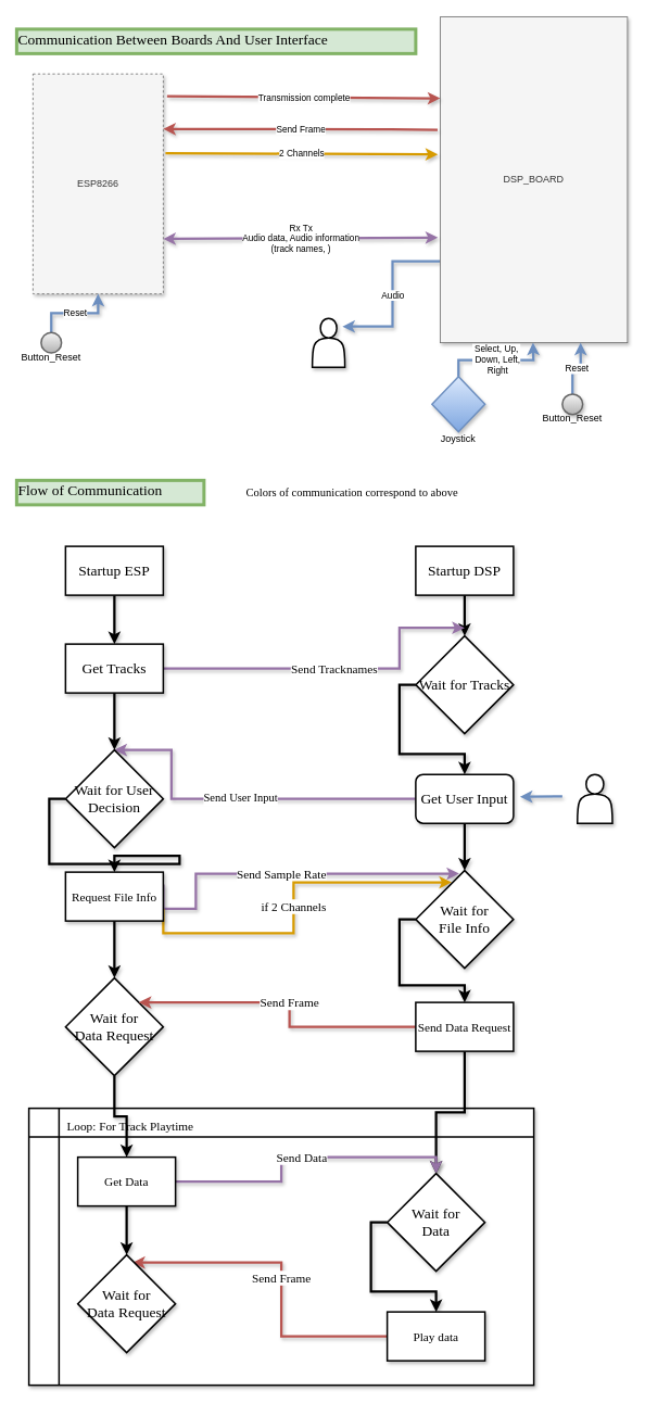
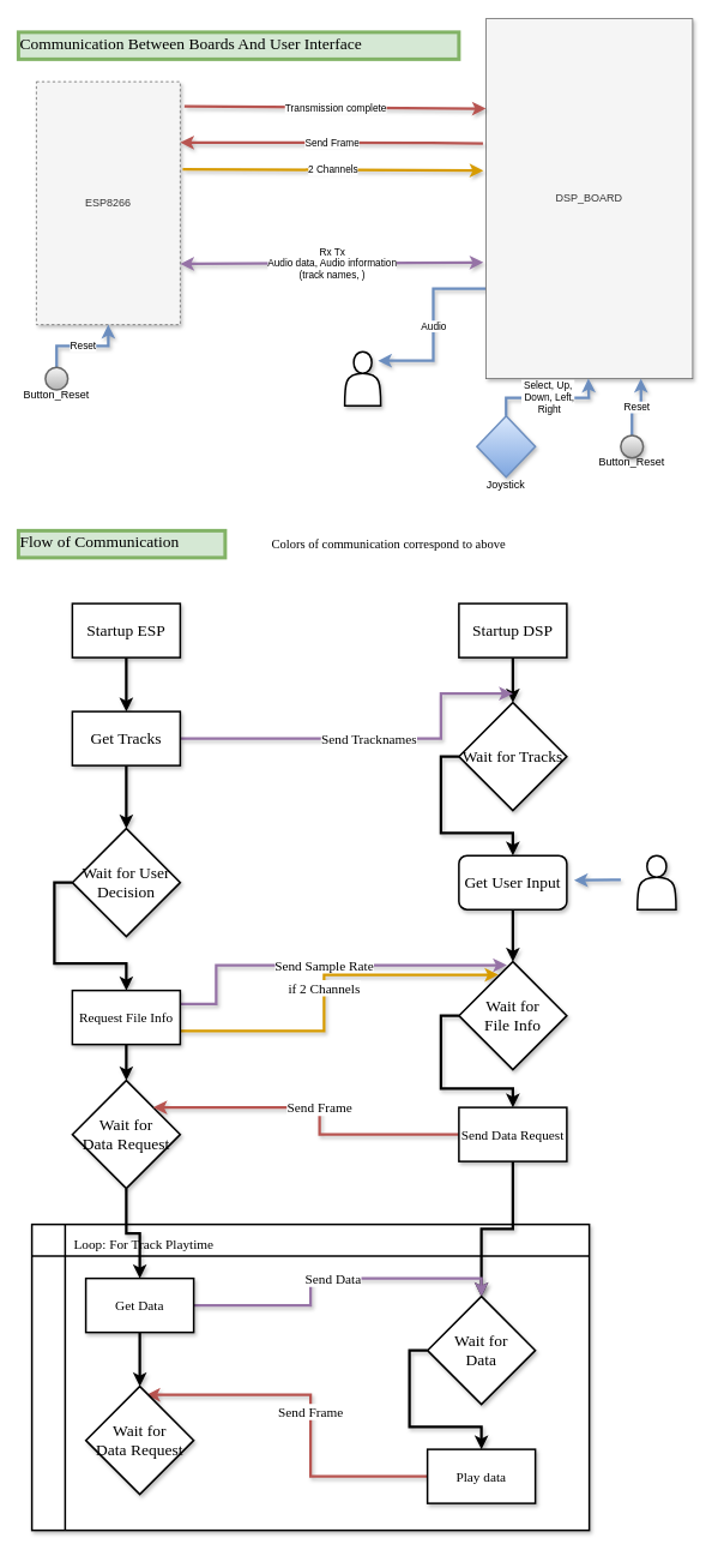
  <mxCell id="0" />
  <mxCell id="1" parent="0" />
  <mxCell id="2" value="" style="shape=internalStorage;whiteSpace=wrap;html=1;backgroundOutline=1;strokeWidth=2;fillColor=#ffffff;gradientColor=none;fontFamily=Verdana;fontSize=15;rounded=0;glass=0;shadow=1;comic=0;dx=37;dy=35;" parent="1" vertex="1"><mxGeometry x="35" y="1360" width="620" height="340" as="geometry" /></mxCell>
  <mxCell id="3" value="Audio" style="edgeStyle=orthogonalEdgeStyle;rounded=0;orthogonalLoop=1;jettySize=auto;html=1;exitX=0;exitY=0.75;exitDx=0;exitDy=0;entryX=0.925;entryY=0.167;entryDx=0;entryDy=0;entryPerimeter=0;strokeWidth=3;fillColor=#dae8fc;strokeColor=#6c8ebf;gradientColor=#7ea6e0;shadow=1;" parent="1" source="4" target="17" edge="1"><mxGeometry relative="1" as="geometry" /></mxCell>
  <mxCell id="4" value="DSP_BOARD" style="rounded=0;whiteSpace=wrap;html=1;fillColor=#f5f5f5;strokeColor=#666666;fontColor=#333333;shadow=1;" parent="1" vertex="1"><mxGeometry x="540" width="230" height="400" as="geometry" y="20" /></mxCell>
  <mxCell id="5" value="ESP8266" style="rounded=0;whiteSpace=wrap;html=1;fillColor=#f5f5f5;strokeColor=#666666;fontColor=#333333;shadow=1;dashed=1;" parent="1" vertex="1"><mxGeometry x="40" y="90" width="160" height="270" as="geometry" /></mxCell>
  <mxCell id="6" value="Rx Tx&lt;br&gt;Audio data, Audio information&lt;br&gt;(track names, )" style="endArrow=classic;startArrow=classic;html=1;entryX=-0.012;entryY=0.677;entryDx=0;entryDy=0;entryPerimeter=0;exitX=1;exitY=0.75;exitDx=0;exitDy=0;fillColor=#e1d5e7;strokeColor=#9673a6;strokeWidth=3;shadow=1;" parent="1" source="5" target="4" edge="1"><mxGeometry width="50" height="50" relative="1" as="geometry"><mxPoint x="40" y="510" as="sourcePoint" /><mxPoint x="90" y="460" as="targetPoint" /></mxGeometry></mxCell>
  <mxCell id="7" value="Transmission complete" style="endArrow=classic;html=1;strokeWidth=3;exitX=1.029;exitY=0.101;exitDx=0;exitDy=0;exitPerimeter=0;fillColor=#f8cecc;strokeColor=#b85450;shadow=1;" parent="1" source="5" edge="1"><mxGeometry width="50" height="50" relative="1" as="geometry"><mxPoint x="40" y="490" as="sourcePoint" /><mxPoint x="540" y="120" as="targetPoint" /></mxGeometry></mxCell>
  <mxCell id="8" value="Send Frame" style="endArrow=classic;html=1;strokeWidth=3;entryX=1;entryY=0.25;entryDx=0;entryDy=0;exitX=-0.014;exitY=0.347;exitDx=0;exitDy=0;exitPerimeter=0;fillColor=#f8cecc;strokeColor=#b85450;shadow=1;" parent="1" source="4" target="5" edge="1"><mxGeometry width="50" height="50" relative="1" as="geometry"><mxPoint x="40" y="490" as="sourcePoint" /><mxPoint x="90" y="440" as="targetPoint" /><Array as="points"><mxPoint x="470" y="158" /></Array></mxGeometry></mxCell>
  <mxCell id="9" value="2 Channels" style="endArrow=classic;html=1;strokeWidth=3;entryX=-0.012;entryY=0.422;entryDx=0;entryDy=0;entryPerimeter=0;exitX=1.017;exitY=0.36;exitDx=0;exitDy=0;exitPerimeter=0;fillColor=#ffe6cc;strokeColor=#d79b00;shadow=1;" parent="1" source="5" target="4" edge="1"><mxGeometry width="50" height="50" relative="1" as="geometry"><mxPoint x="40" y="490" as="sourcePoint" /><mxPoint x="90" y="440" as="targetPoint" /></mxGeometry></mxCell>
  <mxCell id="10" value="&lt;font style=&quot;font-size: 18px&quot; face=&quot;Verdana&quot;&gt;Communication Between Boards And User Interface&lt;/font&gt;" style="text;html=1;resizable=0;points=[];autosize=1;align=left;verticalAlign=top;spacingTop=-4;fillColor=#d5e8d4;strokeColor=#82b366;strokeWidth=4;perimeterSpacing=0;" parent="1" vertex="1"><mxGeometry x="20" y="35" width="490" height="30" as="geometry" /></mxCell>
  <mxCell id="11" value="Reset" style="edgeStyle=orthogonalEdgeStyle;rounded=0;orthogonalLoop=1;jettySize=auto;html=1;exitX=0.5;exitY=0;exitDx=0;exitDy=0;strokeWidth=3;fillColor=#dae8fc;strokeColor=#6c8ebf;shadow=1;" parent="1" source="12" target="5" edge="1"><mxGeometry relative="1" as="geometry" /></mxCell>
  <mxCell id="12" value="Button_Reset" style="ellipse;whiteSpace=wrap;html=1;aspect=fixed;strokeWidth=2;fillColor=#f5f5f5;gradientColor=#b3b3b3;strokeColor=#666666;spacingTop=35;shadow=0;" parent="1" vertex="1"><mxGeometry x="50" y="407.5" width="25" height="25" as="geometry" /></mxCell>
  <mxCell id="13" value="Reset" style="edgeStyle=orthogonalEdgeStyle;rounded=0;orthogonalLoop=1;jettySize=auto;html=1;exitX=0.5;exitY=0;exitDx=0;exitDy=0;entryX=0.75;entryY=1;entryDx=0;entryDy=0;strokeWidth=3;fillColor=#dae8fc;strokeColor=#6c8ebf;shadow=1;" parent="1" source="14" target="4" edge="1"><mxGeometry relative="1" as="geometry" /></mxCell>
  <mxCell id="14" value="Button_Reset" style="ellipse;whiteSpace=wrap;html=1;aspect=fixed;strokeWidth=2;fillColor=#f5f5f5;gradientColor=#b3b3b3;strokeColor=#666666;spacingTop=35;shadow=1;" parent="1" vertex="1"><mxGeometry x="690" y="483" width="25" height="25" as="geometry" /></mxCell>
  <mxCell id="15" value="Select, Up,&lt;br&gt;&amp;nbsp;Down, Left,&lt;br&gt;&amp;nbsp;Right" style="edgeStyle=orthogonalEdgeStyle;rounded=0;orthogonalLoop=1;jettySize=auto;html=1;entryX=0.5;entryY=1;entryDx=0;entryDy=0;strokeWidth=3;exitX=0.5;exitY=0;exitDx=0;exitDy=0;fillColor=#dae8fc;strokeColor=#6c8ebf;shadow=1;" parent="1" source="16" edge="1"><mxGeometry relative="1" as="geometry"><mxPoint x="560" y="462" as="sourcePoint" /><mxPoint x="654" y="420" as="targetPoint" /></mxGeometry></mxCell>
  <mxCell id="16" value="Joystick" style="rhombus;whiteSpace=wrap;html=1;strokeWidth=2;fillColor=#dae8fc;gradientColor=#7ea6e0;strokeColor=#6c8ebf;spacingTop=85;shadow=1;" parent="1" vertex="1"><mxGeometry x="530" y="461.5" width="65" height="68" as="geometry" /></mxCell>
  <mxCell id="17" value="" style="shape=actor;whiteSpace=wrap;html=1;strokeWidth=2;fillColor=#ffffff;gradientColor=none;shadow=1;" parent="1" vertex="1"><mxGeometry x="383" y="390" width="40" height="60" as="geometry" /></mxCell>
  <mxCell id="18" value="Flow of Communication" style="text;html=1;resizable=0;points=[];autosize=1;align=left;verticalAlign=top;spacingTop=-4;fillColor=#d5e8d4;strokeColor=#82b366;strokeWidth=4;perimeterSpacing=0;fontFamily=Verdana;fontSize=18;" parent="1" vertex="1"><mxGeometry x="20" y="589" width="230" height="30" as="geometry" /></mxCell>
  <mxCell id="19" style="edgeStyle=orthogonalEdgeStyle;rounded=0;orthogonalLoop=1;jettySize=auto;html=1;exitX=0.5;exitY=1;exitDx=0;exitDy=0;entryX=0.5;entryY=0;entryDx=0;entryDy=0;strokeWidth=3;fontFamily=Verdana;fontSize=18;shadow=1;" parent="1" source="20" target="25" edge="1"><mxGeometry relative="1" as="geometry" /></mxCell>
  <mxCell id="20" value="Startup ESP" style="rounded=0;whiteSpace=wrap;html=1;strokeWidth=2;fillColor=#ffffff;gradientColor=none;fontFamily=Verdana;fontSize=18;shadow=1;" parent="1" vertex="1"><mxGeometry x="80" y="670" width="120" height="60" as="geometry" /></mxCell>
  <mxCell id="21" style="edgeStyle=orthogonalEdgeStyle;rounded=0;orthogonalLoop=1;jettySize=auto;html=1;exitX=0.5;exitY=1;exitDx=0;exitDy=0;entryX=0.5;entryY=0;entryDx=0;entryDy=0;strokeWidth=3;fontFamily=Verdana;fontSize=18;shadow=1;" parent="1" source="22" target="27" edge="1"><mxGeometry relative="1" as="geometry" /></mxCell>
  <mxCell id="22" value="Startup DSP" style="rounded=0;whiteSpace=wrap;html=1;strokeWidth=2;fillColor=#ffffff;gradientColor=none;fontFamily=Verdana;fontSize=18;shadow=1;" parent="1" vertex="1"><mxGeometry x="510" y="670" width="120" height="60" as="geometry" /></mxCell>
  <mxCell id="23" value="Send Tracknames" style="edgeStyle=orthogonalEdgeStyle;rounded=0;orthogonalLoop=1;jettySize=auto;html=1;exitX=1;exitY=0.5;exitDx=0;exitDy=0;strokeWidth=3;fontFamily=Verdana;fontSize=15;fillColor=#e1d5e7;strokeColor=#9673a6;shadow=1;" parent="1" source="25" edge="1"><mxGeometry relative="1" as="geometry"><mxPoint x="570" y="770" as="targetPoint" /><Array as="points"><mxPoint x="490" y="820" /><mxPoint x="490" y="770" /></Array></mxGeometry></mxCell>
  <mxCell id="24" style="edgeStyle=orthogonalEdgeStyle;rounded=0;orthogonalLoop=1;jettySize=auto;html=1;exitX=0.5;exitY=1;exitDx=0;exitDy=0;entryX=0.5;entryY=0;entryDx=0;entryDy=0;strokeWidth=3;fontFamily=Verdana;fontSize=14;shadow=1;" parent="1" source="25" target="35" edge="1"><mxGeometry relative="1" as="geometry" /></mxCell>
  <mxCell id="25" value="Get Tracks" style="rounded=0;whiteSpace=wrap;html=1;strokeWidth=2;fillColor=#ffffff;gradientColor=none;fontFamily=Verdana;fontSize=18;shadow=1;" parent="1" vertex="1"><mxGeometry x="80" y="790" width="120" height="60" as="geometry" /></mxCell>
  <mxCell id="26" style="edgeStyle=orthogonalEdgeStyle;rounded=0;orthogonalLoop=1;jettySize=auto;html=1;exitX=0;exitY=0.5;exitDx=0;exitDy=0;strokeWidth=3;fontFamily=Verdana;fontSize=18;shadow=1;" parent="1" source="27" target="30" edge="1"><mxGeometry relative="1" as="geometry" /></mxCell>
  <mxCell id="27" value="Wait for Tracks" style="rhombus;whiteSpace=wrap;html=1;strokeWidth=2;fillColor=#ffffff;gradientColor=none;fontFamily=Verdana;fontSize=18;shadow=1;" parent="1" vertex="1"><mxGeometry x="510" y="780" width="120" height="120" as="geometry" /></mxCell>
- <mxCell id="28" value="Send User Input" style="edgeStyle=orthogonalEdgeStyle;rounded=0;orthogonalLoop=1;jettySize=auto;html=1;exitX=0;exitY=0.5;exitDx=0;exitDy=0;strokeWidth=3;fontFamily=Verdana;fontSize=14;entryX=0.5;entryY=0;entryDx=0;entryDy=0;fillColor=#e1d5e7;strokeColor=#9673a6;shadow=1;" parent="1" source="30" target="35" edge="1"><mxGeometry relative="1" as="geometry"><mxPoint x="150" y="980" as="targetPoint" /><Array as="points"><mxPoint x="210" y="980" /><mxPoint x="210" y="920" /></Array></mxGeometry></mxCell>
  <mxCell id="29" style="edgeStyle=orthogonalEdgeStyle;rounded=0;orthogonalLoop=1;jettySize=auto;html=1;exitX=0.5;exitY=1;exitDx=0;exitDy=0;entryX=0.5;entryY=0;entryDx=0;entryDy=0;strokeWidth=3;fontFamily=Verdana;fontSize=15;shadow=1;" parent="1" source="30" target="41" edge="1"><mxGeometry relative="1" as="geometry" /></mxCell>
  <mxCell id="30" value="Get User Input" style="whiteSpace=wrap;html=1;strokeWidth=2;fillColor=#ffffff;gradientColor=none;fontFamily=Verdana;fontSize=18;shadow=1;rounded=1;" parent="1" vertex="1"><mxGeometry x="510" y="950" width="120" height="60" as="geometry" /></mxCell>
  <mxCell id="31" value="Colors of communication correspond to above" style="text;html=1;resizable=0;points=[];autosize=1;align=left;verticalAlign=top;spacingTop=-4;fontSize=14;fontFamily=Verdana;" parent="1" vertex="1"><mxGeometry x="300" y="594" width="430" height="20" as="geometry" /></mxCell>
  <mxCell id="32" value="" style="shape=actor;whiteSpace=wrap;html=1;strokeWidth=2;fillColor=#ffffff;gradientColor=none;fontFamily=Verdana;fontSize=14;shadow=1;" parent="1" vertex="1"><mxGeometry x="708.5" y="950" width="43" height="60" as="geometry" /></mxCell>
  <mxCell id="33" value="" style="endArrow=classic;html=1;strokeWidth=3;fontFamily=Verdana;fontSize=14;entryX=1.067;entryY=0.456;entryDx=0;entryDy=0;entryPerimeter=0;fillColor=#dae8fc;strokeColor=#6c8ebf;shadow=1;" parent="1" target="30" edge="1"><mxGeometry width="50" height="50" relative="1" as="geometry"><mxPoint x="690" y="977" as="sourcePoint" /><mxPoint x="70" y="1030" as="targetPoint" /></mxGeometry></mxCell>
  <mxCell id="34" style="edgeStyle=orthogonalEdgeStyle;rounded=0;orthogonalLoop=1;jettySize=auto;html=1;exitX=0;exitY=0.5;exitDx=0;exitDy=0;entryX=0.5;entryY=0;entryDx=0;entryDy=0;strokeWidth=3;fontFamily=Verdana;fontSize=15;shadow=1;" parent="1" source="35" target="39" edge="1"><mxGeometry relative="1" as="geometry" /></mxCell>
  <mxCell id="35" value="Wait for User Decision" style="rhombus;whiteSpace=wrap;html=1;strokeWidth=2;fillColor=#ffffff;gradientColor=none;fontFamily=Verdana;fontSize=18;shadow=1;" parent="1" vertex="1"><mxGeometry x="80" y="920" width="120" height="120" as="geometry" /></mxCell>
  <mxCell id="36" value="Send Sample Rate" style="edgeStyle=orthogonalEdgeStyle;rounded=0;orthogonalLoop=1;jettySize=auto;html=1;exitX=1;exitY=0.25;exitDx=0;exitDy=0;entryX=0.444;entryY=0.033;entryDx=0;entryDy=0;entryPerimeter=0;strokeWidth=3;fontFamily=Verdana;fontSize=15;fillColor=#e1d5e7;strokeColor=#9673a6;shadow=1;" parent="1" source="39" target="41" edge="1"><mxGeometry relative="1" as="geometry"><Array as="points"><mxPoint x="240" y="1115" /><mxPoint x="240" y="1072" /></Array></mxGeometry></mxCell>
  <mxCell id="37" value="if 2 Channels" style="edgeStyle=orthogonalEdgeStyle;rounded=0;orthogonalLoop=1;jettySize=auto;html=1;exitX=1;exitY=0.75;exitDx=0;exitDy=0;entryX=0.367;entryY=0.122;entryDx=0;entryDy=0;entryPerimeter=0;strokeWidth=3;fontFamily=Verdana;fontSize=15;fillColor=#ffe6cc;strokeColor=#d79b00;shadow=1;" parent="1" source="39" target="41" edge="1"><mxGeometry relative="1" as="geometry"><Array as="points"><mxPoint x="360" y="1145" /><mxPoint x="360" y="1083" /></Array></mxGeometry></mxCell>
  <mxCell id="38" style="edgeStyle=orthogonalEdgeStyle;rounded=0;orthogonalLoop=1;jettySize=auto;html=1;exitX=0.5;exitY=1;exitDx=0;exitDy=0;entryX=0.5;entryY=0;entryDx=0;entryDy=0;strokeWidth=3;fontFamily=Verdana;fontSize=15;shadow=1;" parent="1" source="39" target="43" edge="1"><mxGeometry relative="1" as="geometry" /></mxCell>
- <mxCell id="39" value="Request File Info" style="rounded=0;whiteSpace=wrap;html=1;strokeWidth=2;fillColor=#ffffff;gradientColor=none;fontFamily=Verdana;fontSize=15;shadow=1;" parent="1" vertex="1"><mxGeometry x="80" y="1070" width="120" height="60" as="geometry" /></mxCell>
+ <mxCell id="39" value="Request File Info" style="rounded=0;whiteSpace=wrap;html=1;strokeWidth=2;fillColor=#ffffff;gradientColor=none;fontFamily=Verdana;fontSize=15;shadow=1;" parent="1" vertex="1"><mxGeometry x="80" y="1100" width="120" height="60" as="geometry" /></mxCell>
  <mxCell id="40" style="edgeStyle=orthogonalEdgeStyle;rounded=0;orthogonalLoop=1;jettySize=auto;html=1;exitX=0;exitY=0.5;exitDx=0;exitDy=0;entryX=0.5;entryY=0;entryDx=0;entryDy=0;strokeWidth=3;fontFamily=Verdana;fontSize=15;shadow=1;" parent="1" source="41" target="46" edge="1"><mxGeometry relative="1" as="geometry" /></mxCell>
  <mxCell id="41" value="Wait for &lt;br&gt;File Info" style="rhombus;whiteSpace=wrap;html=1;strokeWidth=2;fillColor=#ffffff;gradientColor=none;fontFamily=Verdana;fontSize=18;shadow=1;" parent="1" vertex="1"><mxGeometry x="510" y="1068" width="120" height="120" as="geometry" /></mxCell>
  <mxCell id="42" style="edgeStyle=orthogonalEdgeStyle;rounded=0;orthogonalLoop=1;jettySize=auto;html=1;exitX=0.5;exitY=1;exitDx=0;exitDy=0;shadow=1;strokeWidth=3;fontFamily=Verdana;fontSize=15;" parent="1" source="43" target="49" edge="1"><mxGeometry relative="1" as="geometry" /></mxCell>
  <mxCell id="43" value="Wait for&lt;br&gt;Data Request" style="rhombus;whiteSpace=wrap;html=1;strokeWidth=2;fillColor=#ffffff;gradientColor=none;fontFamily=Verdana;fontSize=18;shadow=1;" parent="1" vertex="1"><mxGeometry x="80" y="1200" width="120" height="120" as="geometry" /></mxCell>
  <mxCell id="44" value="Send Frame" style="edgeStyle=orthogonalEdgeStyle;rounded=0;orthogonalLoop=1;jettySize=auto;html=1;exitX=0;exitY=0.5;exitDx=0;exitDy=0;entryX=1;entryY=0;entryDx=0;entryDy=0;strokeWidth=3;fontFamily=Verdana;fontSize=15;fillColor=#f8cecc;strokeColor=#b85450;shadow=1;" parent="1" source="46" target="43" edge="1"><mxGeometry relative="1" as="geometry" /></mxCell>
  <mxCell id="45" style="edgeStyle=orthogonalEdgeStyle;rounded=0;orthogonalLoop=1;jettySize=auto;html=1;exitX=0.5;exitY=1;exitDx=0;exitDy=0;entryX=0.5;entryY=0;entryDx=0;entryDy=0;shadow=1;strokeWidth=3;fontFamily=Verdana;fontSize=15;" parent="1" source="46" target="52" edge="1"><mxGeometry relative="1" as="geometry" /></mxCell>
  <mxCell id="46" value="Send Data Request" style="rounded=0;whiteSpace=wrap;html=1;strokeWidth=2;fillColor=#ffffff;gradientColor=none;fontFamily=Verdana;fontSize=15;shadow=1;" parent="1" vertex="1"><mxGeometry x="510" y="1230" width="120" height="60" as="geometry" /></mxCell>
  <mxCell id="47" value="Send Data" style="edgeStyle=orthogonalEdgeStyle;rounded=0;orthogonalLoop=1;jettySize=auto;html=1;exitX=1;exitY=0.5;exitDx=0;exitDy=0;entryX=0.5;entryY=0;entryDx=0;entryDy=0;shadow=1;strokeWidth=3;fontFamily=Verdana;fontSize=15;fillColor=#e1d5e7;strokeColor=#9673a6;" parent="1" source="49" target="52" edge="1"><mxGeometry relative="1" as="geometry" /></mxCell>
  <mxCell id="48" style="edgeStyle=orthogonalEdgeStyle;rounded=0;orthogonalLoop=1;jettySize=auto;html=1;exitX=0.5;exitY=1;exitDx=0;exitDy=0;shadow=1;strokeWidth=3;fontFamily=Verdana;fontSize=15;" parent="1" source="49" target="55" edge="1"><mxGeometry relative="1" as="geometry" /></mxCell>
  <mxCell id="49" value="Get Data" style="rounded=0;whiteSpace=wrap;html=1;shadow=1;glass=0;comic=0;strokeWidth=2;fillColor=#ffffff;gradientColor=none;fontFamily=Verdana;fontSize=15;" parent="1" vertex="1"><mxGeometry x="95" y="1420" width="120" height="60" as="geometry" /></mxCell>
  <mxCell id="50" value="Loop: For Track Playtime" style="text;html=1;resizable=0;points=[];autosize=1;align=left;verticalAlign=top;spacingTop=-4;fontSize=15;fontFamily=Verdana;" parent="1" vertex="1"><mxGeometry x="80" y="1370" width="200" height="20" as="geometry" /></mxCell>
  <mxCell id="51" style="edgeStyle=orthogonalEdgeStyle;rounded=0;orthogonalLoop=1;jettySize=auto;html=1;exitX=0;exitY=0.5;exitDx=0;exitDy=0;entryX=0.5;entryY=0;entryDx=0;entryDy=0;shadow=1;strokeWidth=3;fontFamily=Verdana;fontSize=15;" parent="1" source="52" target="54" edge="1"><mxGeometry relative="1" as="geometry" /></mxCell>
  <mxCell id="52" value="Wait for &lt;br&gt;Data" style="rhombus;whiteSpace=wrap;html=1;strokeWidth=2;fillColor=#ffffff;gradientColor=none;fontFamily=Verdana;fontSize=18;shadow=1;" parent="1" vertex="1"><mxGeometry x="475" y="1440" width="120" height="120" as="geometry" /></mxCell>
  <mxCell id="53" value="Send Frame" style="edgeStyle=orthogonalEdgeStyle;rounded=0;orthogonalLoop=1;jettySize=auto;html=1;exitX=0;exitY=0.5;exitDx=0;exitDy=0;entryX=0.561;entryY=0.078;entryDx=0;entryDy=0;entryPerimeter=0;shadow=1;strokeWidth=3;fontFamily=Verdana;fontSize=15;fillColor=#f8cecc;strokeColor=#b85450;" parent="1" source="54" target="55" edge="1"><mxGeometry relative="1" as="geometry" /></mxCell>
  <mxCell id="54" value="Play data" style="rounded=0;whiteSpace=wrap;html=1;shadow=1;glass=0;comic=0;strokeWidth=2;fillColor=#ffffff;gradientColor=none;fontFamily=Verdana;fontSize=15;" parent="1" vertex="1"><mxGeometry x="475" y="1610" width="120" height="60" as="geometry" /></mxCell>
  <mxCell id="55" value="Wait for&lt;br&gt;Data Request" style="rhombus;whiteSpace=wrap;html=1;strokeWidth=2;fillColor=#ffffff;gradientColor=none;fontFamily=Verdana;fontSize=18;shadow=1;" parent="1" vertex="1"><mxGeometry x="95" y="1540" width="120" height="120" as="geometry" /></mxCell>
